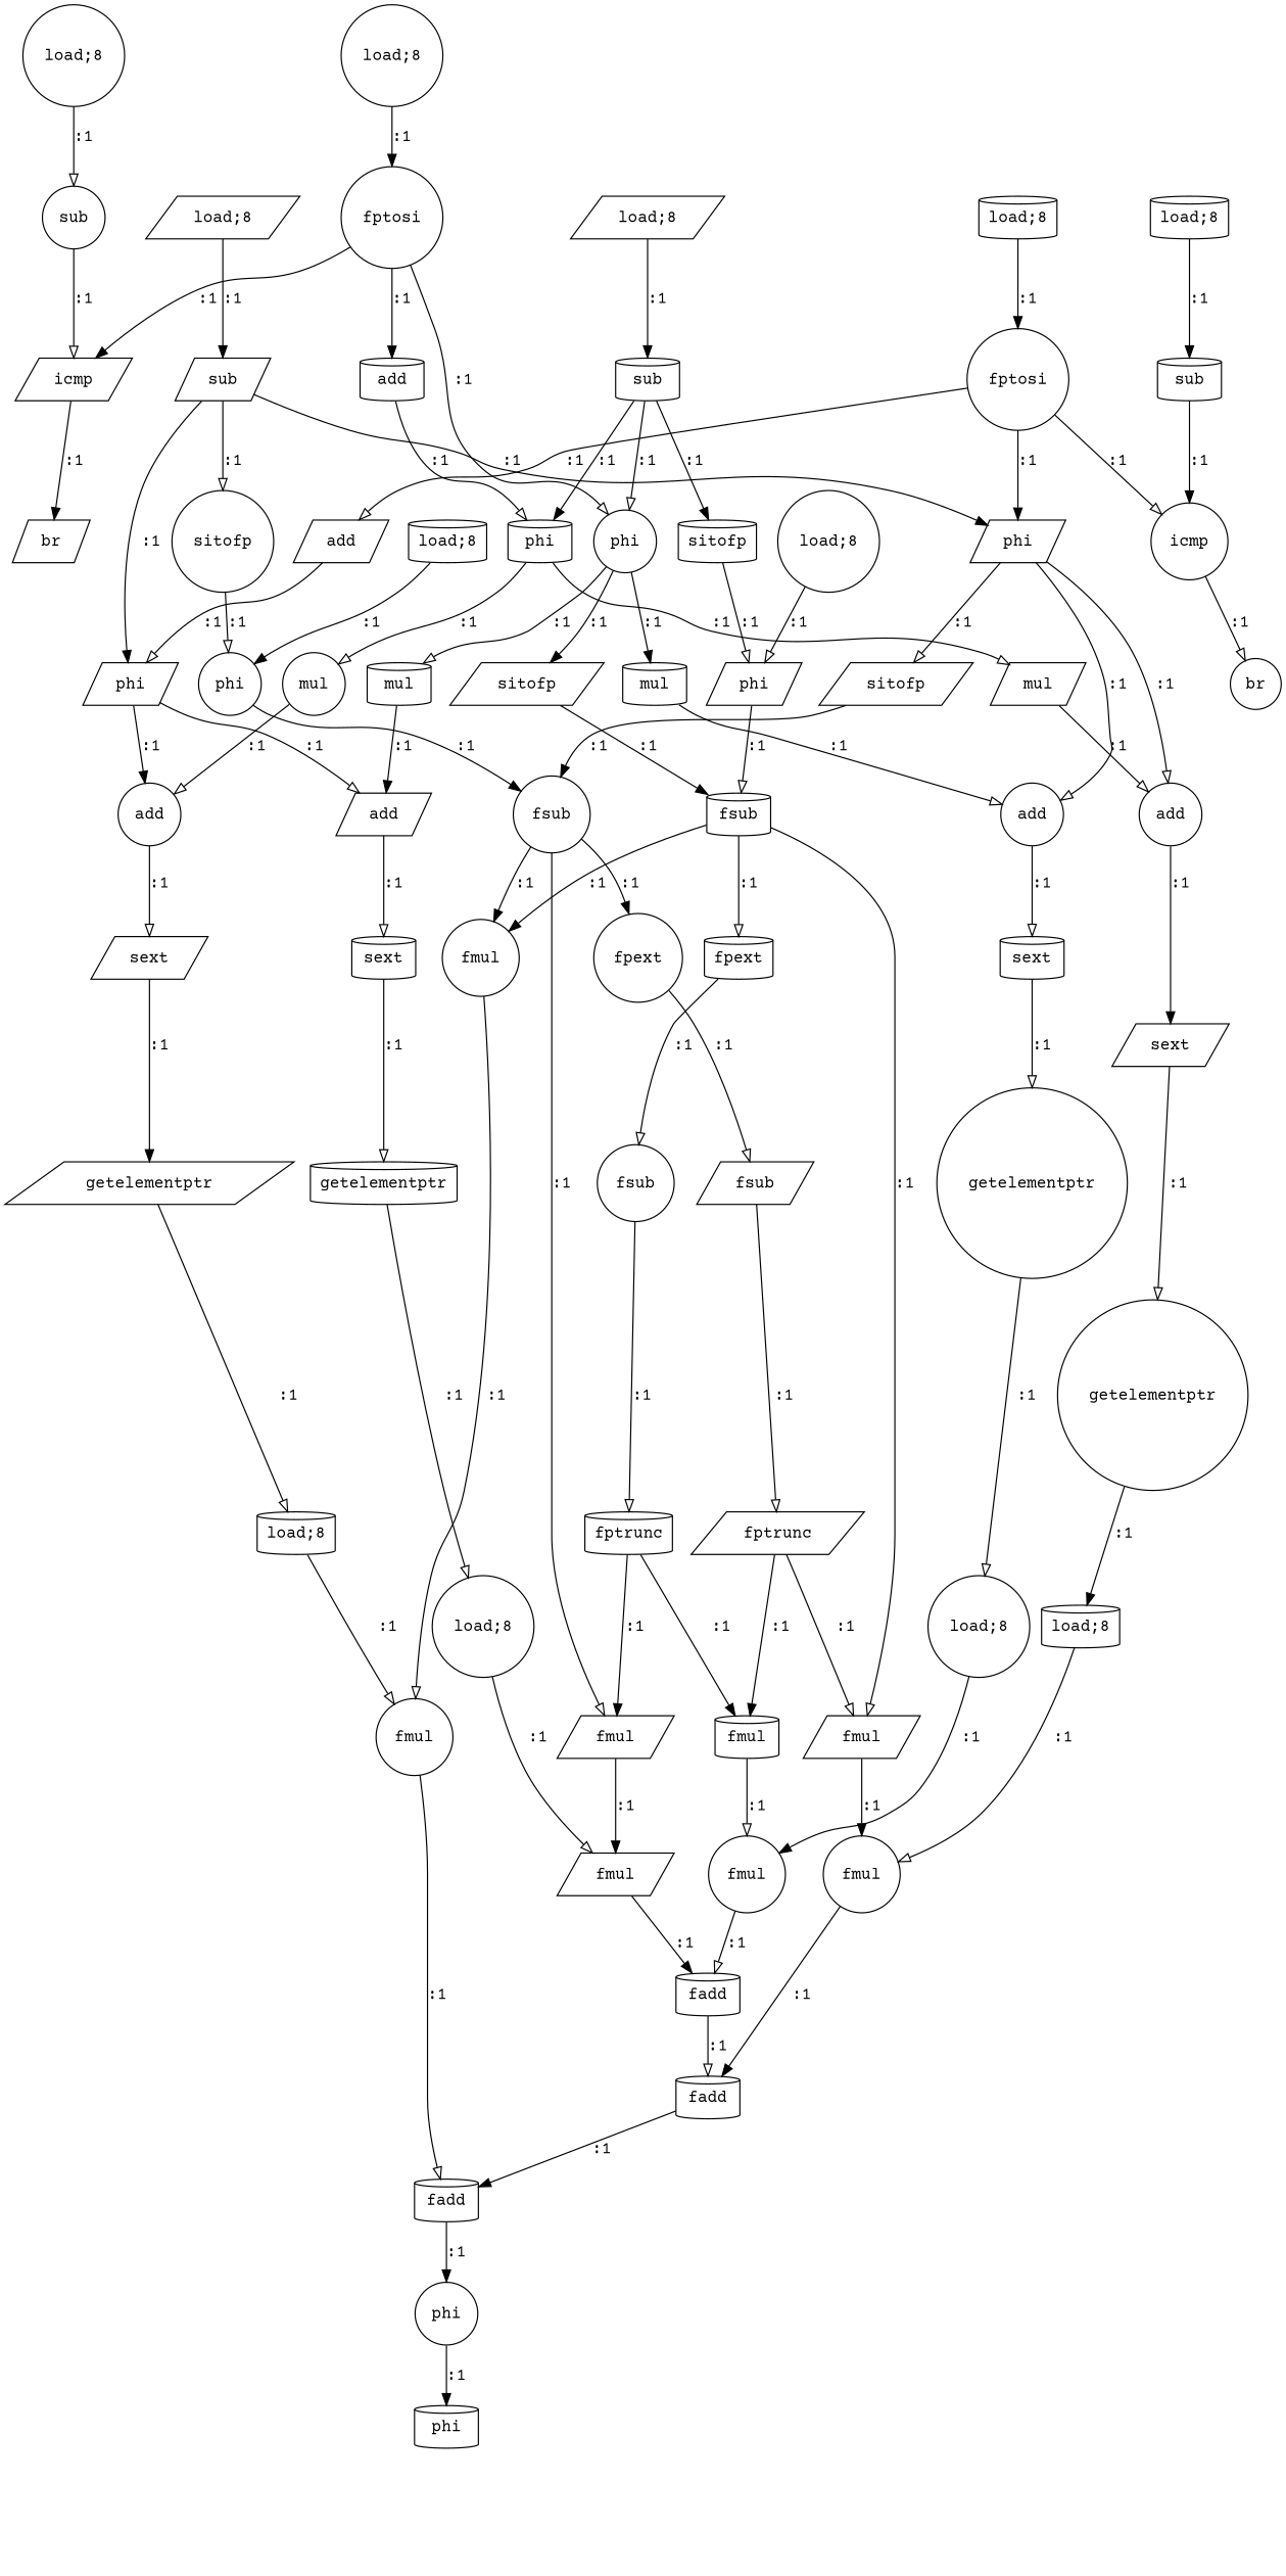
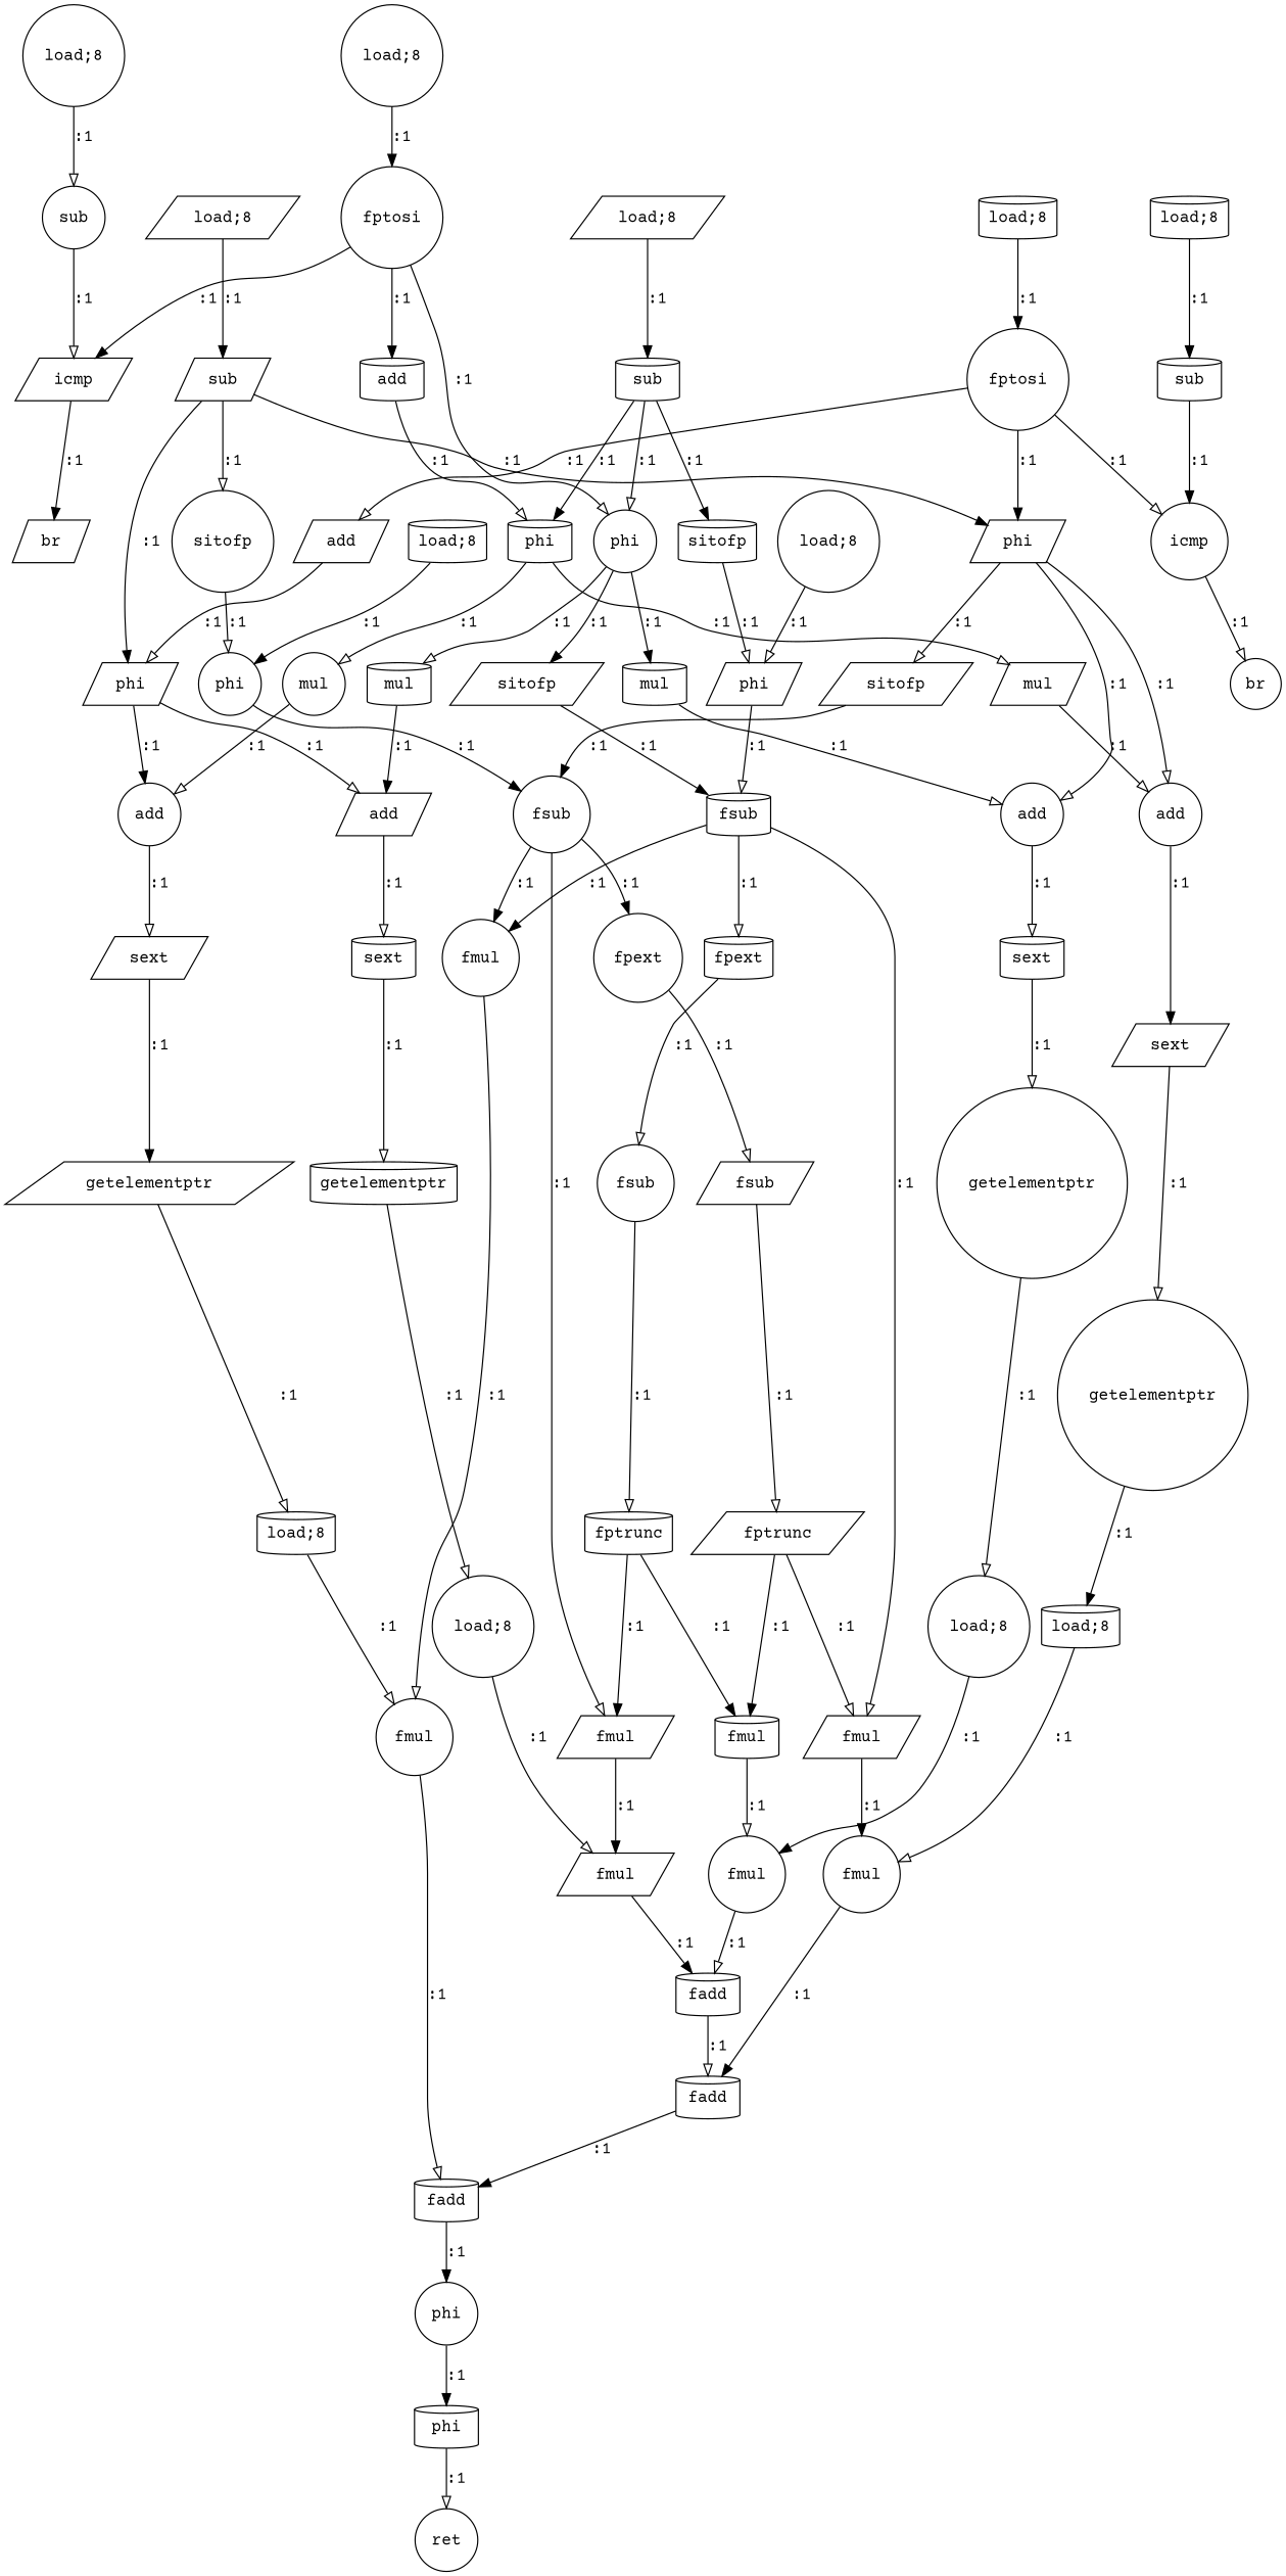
  digraph {
    fontname="Courier Prime"
    node [shape=circle fontname="Courier Prime"]
    edge [arrowhead=onormal fontname="Courier Prime"]
    n1 [label=phi shape=parallelogram]
    n2 [label=sitofp shape=parallelogram]
    n3 [label=add]
    n4 [label=add]
    n5 [label=phi]
    n6 [label=mul shape=cylinder]
    n7 [label=sitofp shape=parallelogram]
    n8 [label=mul shape=cylinder]
    n9 [label=phi shape=cylinder]
    n10 [label=mul shape=parallelogram]
    n11 [label=mul]
    n12 [label=phi shape=parallelogram]
    n13 [label=add shape=parallelogram]
    n14 [label=add]
    n15 [label=phi]
    n16 [label=fsub]
    n17 [label=phi shape=parallelogram]
    n18 [label=fsub shape=cylinder]
    n19 [label=add shape=cylinder]
    n20 [label="load;8"]
    n21 [label=phi]
    n22 [label=phi shape=cylinder]
    n23 [label="load;8" shape=cylinder]
    n24 [label=sub shape=cylinder]
    n25 [label=icmp]
    n26 [label=br]
    n27 [label="load;8"]
    n28 [label=fptosi]
    n29 [label=icmp shape=parallelogram]
    n30 [label="load;8" shape=cylinder]
    n31 [label=fptosi]
    n32 [label=add shape=parallelogram]
    n33 [label="load;8"]
    n34 [label=sub]
    n35 [label=br shape=parallelogram]
    n36 [label="load;8" shape=parallelogram]
    n37 [label=sub shape=cylinder]
    n38 [label=sitofp shape=cylinder]
    n39 [label=fmul]
    n40 [label=fadd shape=cylinder]
+   n41 [label=ret]
    n42 [label="load;8" shape=parallelogram]
    n43 [label=sub shape=parallelogram]
    n44 [label=sitofp]
    n45 [label="load;8" shape=cylinder]
    n46 [label=fpext shape=cylinder]
    n47 [label=fmul shape=parallelogram]
    n48 [label=fmul]
    n49 [label=fpext]
    n50 [label=fmul shape=parallelogram]
    n51 [label=fsub]
    n52 [label=fptrunc shape=cylinder]
    n53 [label=fmul shape=cylinder]
    n54 [label=fsub shape=parallelogram]
    n55 [label=fptrunc shape=parallelogram]
    n56 [label=fmul]
    n57 [label=fmul shape=parallelogram]
    n58 [label=fmul]
    n59 [label=sext shape=cylinder]
    n60 [label=getelementptr]
    n61 [label="load;8"]
    n62 [label=sext shape=cylinder]
    n63 [label=getelementptr shape=cylinder]
    n64 [label="load;8"]
    n65 [label=sext shape=parallelogram]
    n66 [label=getelementptr]
    n67 [label="load;8" shape=cylinder]
    n68 [label=sext shape=parallelogram]
    n69 [label=getelementptr shape=parallelogram]
    n70 [label="load;8" shape=cylinder]
    n71 [label=fadd shape=cylinder]
    n72 [label=fadd shape=cylinder]
    n1 -> n2 [label=":1"]
    n1 -> n3 [label=":1"]
    n1 -> n4 [label=":1"]
    n2 -> n16 [label=":1" arrowhead=normal]
    n3 -> n59 [label=":1"]
    n4 -> n65 [label=":1" arrowhead=normal]
    n5 -> n6 [label=":1" arrowhead=normal]
    n5 -> n7 [label=":1" arrowhead=normal]
    n5 -> n8 [label=":1"]
    n6 -> n3 [label=":1"]
    n7 -> n18 [label=":1" arrowhead=normal]
    n8 -> n13 [label=":1" arrowhead=normal]
    n9 -> n10 [label=":1"]
    n9 -> n11 [label=":1"]
    n10 -> n4 [label=":1"]
    n11 -> n14 [label=":1"]
    n12 -> n13 [label=":1"]
    n12 -> n14 [label=":1" arrowhead=normal]
    n13 -> n62 [label=":1"]
    n14 -> n68 [label=":1"]
    n15 -> n16 [label=":1" arrowhead=normal]
    n16 -> n48 [label=":1" arrowhead=normal]
    n16 -> n49 [label=":1" arrowhead=normal]
    n16 -> n50 [label=":1"]
    n17 -> n18 [label=":1"]
    n18 -> n46 [label=":1"]
    n18 -> n47 [label=":1"]
    n18 -> n48 [label=":1" arrowhead=normal]
    n19 -> n9 [label=":1"]
    n20 -> n17 [label=":1"]
    n21 -> n22 [label=":1" arrowhead=normal]
+   n22 -> n41 [label=":1"]
    n23 -> n24 [label=":1" arrowhead=normal]
    n24 -> n25 [label=":1" arrowhead=normal]
    n25 -> n26 [label=":1"]
    n27 -> n28 [label=":1" arrowhead=normal]
    n28 -> n5 [label=":1"]
    n28 -> n19 [label=":1" arrowhead=normal]
    n28 -> n29 [label=":1" arrowhead=normal]
    n29 -> n35 [label=":1" arrowhead=normal]
    n30 -> n31 [label=":1" arrowhead=normal]
    n31 -> n1 [label=":1" arrowhead=normal]
    n31 -> n25 [label=":1"]
    n31 -> n32 [label=":1"]
    n32 -> n12 [label=":1"]
    n33 -> n34 [label=":1"]
    n34 -> n29 [label=":1"]
    n36 -> n37 [label=":1" arrowhead=normal]
    n37 -> n5 [label=":1"]
    n37 -> n9 [label=":1" arrowhead=normal]
    n37 -> n38 [label=":1" arrowhead=normal]
    n38 -> n17 [label=":1"]
    n39 -> n40 [label=":1"]
    n40 -> n21 [label=":1" arrowhead=normal]
    n42 -> n43 [label=":1" arrowhead=normal]
    n43 -> n1 [label=":1" arrowhead=normal]
    n43 -> n12 [label=":1" arrowhead=normal]
    n43 -> n44 [label=":1"]
    n44 -> n15 [label=":1"]
    n45 -> n15 [label=":1" arrowhead=normal]
    n46 -> n51 [label=":1"]
    n47 -> n58 [label=":1" arrowhead=normal]
    n48 -> n39 [label=":1"]
    n49 -> n54 [label=":1"]
    n50 -> n57 [label=":1" arrowhead=normal]
    n51 -> n52 [label=":1"]
    n52 -> n50 [label=":1" arrowhead=normal]
    n52 -> n53 [label=":1" arrowhead=normal]
    n53 -> n56 [label=":1"]
    n54 -> n55 [label=":1"]
    n55 -> n47 [label=":1"]
    n55 -> n53 [label=":1" arrowhead=normal]
    n56 -> n71 [label=":1"]
    n57 -> n71 [label=":1" arrowhead=normal]
    n58 -> n72 [label=":1" arrowhead=normal]
    n59 -> n60 [label=":1"]
    n60 -> n61 [label=":1"]
    n61 -> n56 [label=":1" arrowhead=normal]
    n62 -> n63 [label=":1"]
    n63 -> n64 [label=":1"]
    n64 -> n57 [label=":1"]
    n65 -> n66 [label=":1"]
    n66 -> n67 [label=":1" arrowhead=normal]
    n67 -> n58 [label=":1"]
    n68 -> n69 [label=":1" arrowhead=normal]
    n69 -> n70 [label=":1"]
    n70 -> n39 [label=":1"]
    n71 -> n72 [label=":1"]
    n72 -> n40 [label=":1" arrowhead=normal]
  }
